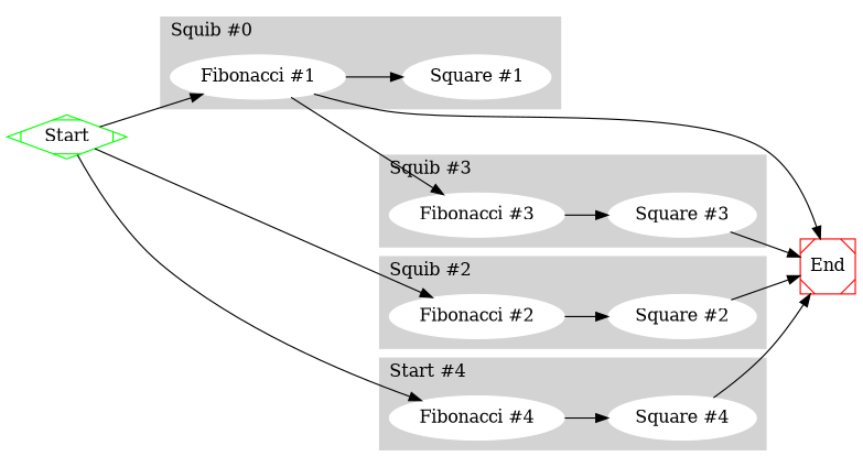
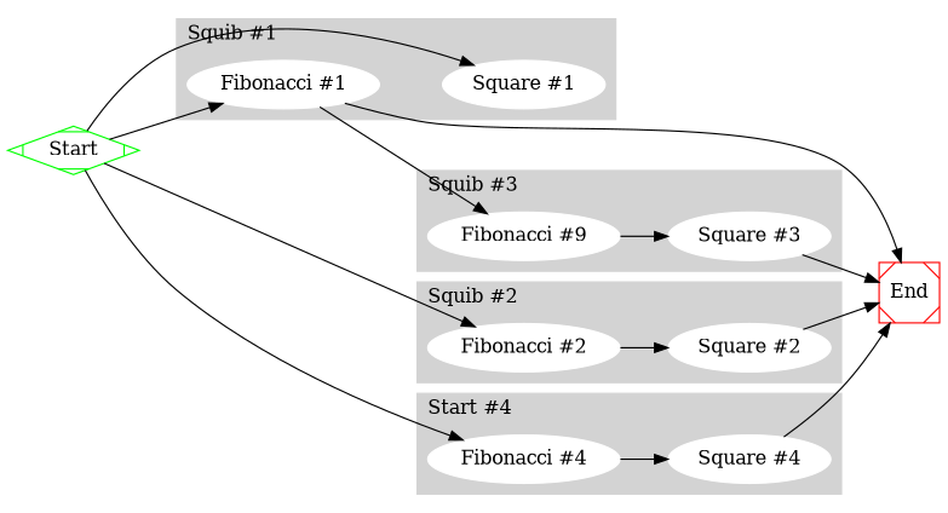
  digraph {
    rankdir=LR
    node [color=white style=filled]
    "Fibonacci #1"
    "Square #1"
    "Fibonacci #2"
    "Square #2"
-   "Fibonacci #3"
+   "Fibonacci #3" [label="Fibonacci #9"]
    "Square #3"
    "Fibonacci #4"
    "Square #4"
    End [color=red shape=Msquare style=""]
    Start [color=green shape=Mdiamond style=""]
    subgraph cluster_1 {
      color=lightgrey
-     label="Squib #0"
+     label="Squib #1"
      labeljust=l
      style=filled
      "Fibonacci #1"
      "Square #1"
    }
    subgraph cluster_2 {
      color=lightgrey
      label="Squib #2"
      labeljust=l
      style=filled
      "Fibonacci #2"
      "Square #2"
    }
    subgraph cluster_3 {
      color=lightgrey
      label="Squib #3"
      labeljust=l
      style=filled
      "Fibonacci #3"
      "Square #3"
    }
    subgraph cluster_4 {
      color=lightgrey
      label="Start #4"
      labeljust=l
      style=filled
      "Fibonacci #4"
      "Square #4"
    }
-   "Fibonacci #1" -> "Square #1"
+   Start -> "Square #1"
    "Fibonacci #1" -> "Fibonacci #3"
    "Fibonacci #1" -> End
    "Fibonacci #2" -> "Square #2"
    "Square #2" -> End
    "Fibonacci #3" -> "Square #3"
    "Square #3" -> End
    "Fibonacci #4" -> "Square #4"
    "Square #4" -> End
    Start -> "Fibonacci #1"
    Start -> "Fibonacci #2"
    Start -> "Fibonacci #4"
  }
